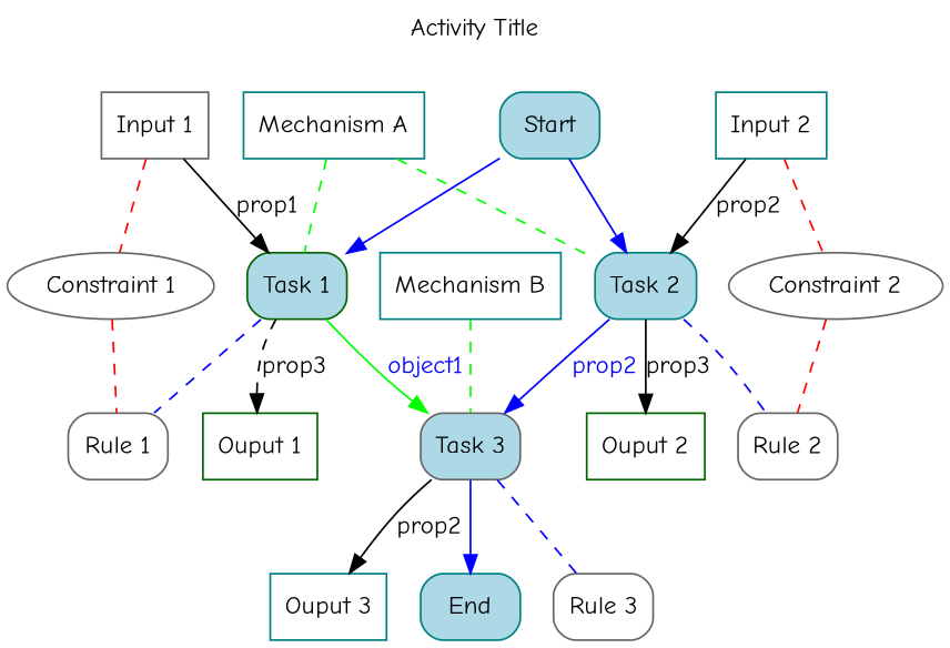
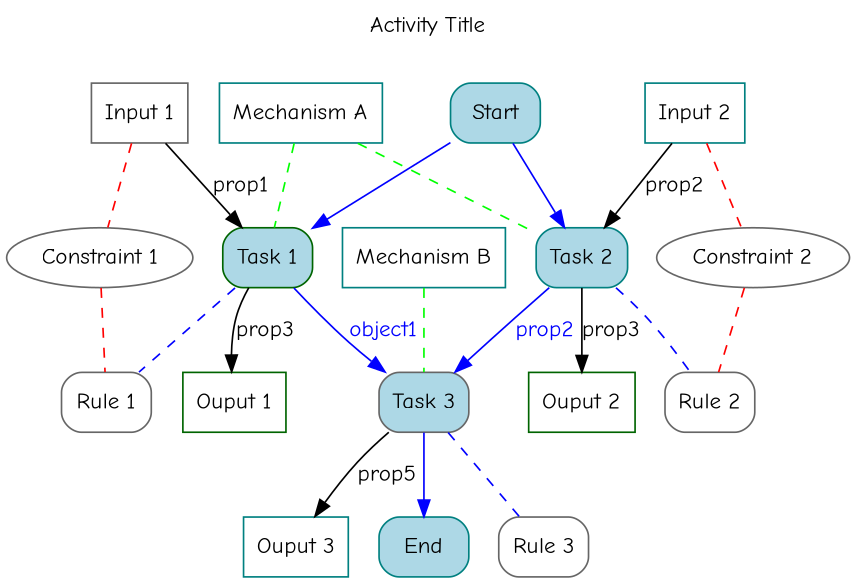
  digraph {
    fontname="Comic Neue"
    label="Activity Title"
    labelloc=t
    node [color=gray40 fillcolor=white fontname="Comic Neue" shape=box style=filled]
    edge [color=blue dir=forward fontcolor=black fontname="Comic Neue" style=solid]
    n1 [label="Input 1"]
    n2 [color=darkgreen fillcolor=lightblue label="Task 1" style="filled, rounded"]
    n3 [label="Constraint 1" shape=ellipse]
    n4 [color=darkgreen label="Ouput 1"]
    n5 [fillcolor=lightblue label="Task 3" style="filled, rounded"]
    n6 [label="Rule 1" style="filled, rounded"]
    n7 [color=teal label="Input 2"]
    n8 [color=teal fillcolor=lightblue label="Task 2" style="filled, rounded"]
    n9 [label="Constraint 2" shape=ellipse]
    n10 [color=darkgreen label="Ouput 2"]
    n11 [label="Rule 2" style="filled, rounded"]
    n12 [color=teal label="Ouput 3"]
    n13 [color=teal label="Mechanism A"]
    n14 [color=teal label="Mechanism B"]
    End [color=teal fillcolor=lightblue style="filled, rounded"]
    n16 [label="Rule 3" style="filled, rounded"]
    Start [color=teal fillcolor=lightblue style="filled, rounded"]
    n1 -> n2 [color=black label=prop1]
    n1 -> n3 [color=red dir=none style=dashed]
-   n2 -> n4 [color=black label=prop3 style=dashed]
-   n2 -> n5 [color=green fontcolor=blue label=object1]
+   n2 -> n4 [color=black label=prop3]
+   n2 -> n5 [fontcolor=blue label=object1]
    n2 -> n6 [dir=none style=dashed fontcolor=""]
    n3 -> n6 [color=red dir=none style=dashed]
-   n5 -> n12 [color=black label=prop2]
+   n5 -> n12 [color=black label=prop5]
    n5 -> End [fontcolor=blue]
    n5 -> n16 [dir=none style=dashed fontcolor=""]
    n7 -> n8 [color=black label=prop2]
    n7 -> n9 [color=red dir=none style=dashed]
    n8 -> n5 [fontcolor=blue label=prop2]
    n8 -> n10 [color=black label=prop3]
    n8 -> n11 [dir=none style=dashed fontcolor=""]
    n9 -> n11 [color=red dir=none style=dashed]
    n13 -> n2 [color=green dir=none fontcolor=blue style=dashed]
    n13 -> n8 [color=green dir=none fontcolor=blue style=dashed]
    n14 -> n5 [color=green dir=none fontcolor=blue style=dashed]
    Start -> n2 [fontcolor=blue]
    Start -> n8 [fontcolor=blue]
  }
